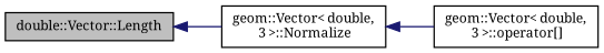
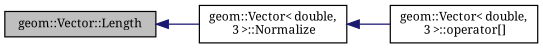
  digraph {
    fontname="Noto Serif"
    rankdir=LR
    node [color=black fillcolor=white fontname="Noto Serif" fontsize=10 shape=record style=filled]
    edge [color=midnightblue dir=back fontname="Noto Serif" fontsize=10 labelfontname=FreeSans labelfontsize=10 style=solid]
-   n1 [fillcolor=grey75 fontcolor=black height=0.2 label="double::Vector::Length" width=0.4]
+   n1 [fillcolor=grey75 fontcolor=black height=0.2 label="geom::Vector::Length" width=0.4]
    n2 [height=0.2 label="geom::Vector\< double,\l 3 \>::Normalize" width=0.4]
    n3 [height=0.2 label="geom::Vector\< double,\l 3 \>::operator[]" width=0.4]
    n1 -> n2
    n2 -> n3
  }
